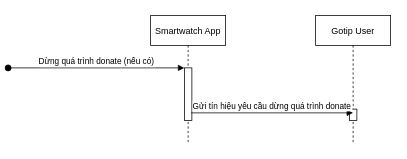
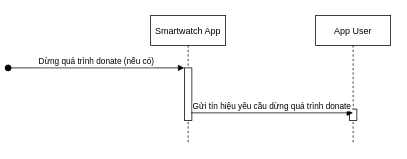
  <mxCell id="0" />
  <mxCell id="1" parent="0" />
  <mxCell id="2" value="Smartwatch App" style="shape=umlLifeline;perimeter=lifelinePerimeter;container=1;collapsible=0;recursiveResize=0;rounded=0;shadow=0;strokeWidth=1;" vertex="1" parent="1"><mxGeometry x="20" y="20" width="100" height="170" as="geometry" /></mxCell>
  <mxCell id="3" value="" style="points=[];perimeter=orthogonalPerimeter;rounded=0;shadow=0;strokeWidth=1;" vertex="1" parent="2"><mxGeometry x="45" y="70" width="10" height="70" as="geometry" /></mxCell>
  <mxCell id="4" value="Dừng quá trình donate (nếu có)" style="verticalAlign=bottom;startArrow=oval;endArrow=block;startSize=8;shadow=0;strokeWidth=1;" edge="1" parent="2" target="3"><mxGeometry relative="1" as="geometry"><mxPoint x="-190" y="70" as="sourcePoint" /></mxGeometry></mxCell>
- <mxCell id="5" value="Gotip User" style="shape=umlLifeline;perimeter=lifelinePerimeter;container=1;collapsible=0;recursiveResize=0;rounded=0;shadow=0;strokeWidth=1;" vertex="1" parent="1"><mxGeometry x="240" y="20" width="100" height="170" as="geometry" /></mxCell>
+ <mxCell id="5" value="App User" style="shape=umlLifeline;perimeter=lifelinePerimeter;container=1;collapsible=0;recursiveResize=0;rounded=0;shadow=0;strokeWidth=1;" vertex="1" parent="1"><mxGeometry x="240" y="20" width="100" height="170" as="geometry" /></mxCell>
  <mxCell id="6" value="" style="points=[];perimeter=orthogonalPerimeter;rounded=0;shadow=0;strokeWidth=1;" vertex="1" parent="5"><mxGeometry x="45" y="125" width="10" height="15" as="geometry" /></mxCell>
  <mxCell id="7" value="Gửi tín hiệu yêu cầu dừng quá trình donate" style="verticalAlign=bottom;endArrow=block;shadow=0;strokeWidth=1;entryX=0.5;entryY=0.333;entryDx=0;entryDy=0;entryPerimeter=0;exitX=0.9;exitY=0.857;exitDx=0;exitDy=0;exitPerimeter=0;" edge="1" parent="1" source="3" target="6"><mxGeometry relative="1" as="geometry"><mxPoint x="115" y="150" as="sourcePoint" /><mxPoint x="290" y="150" as="targetPoint" /></mxGeometry></mxCell>
